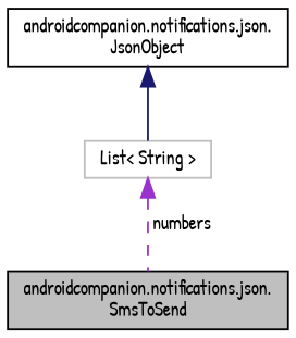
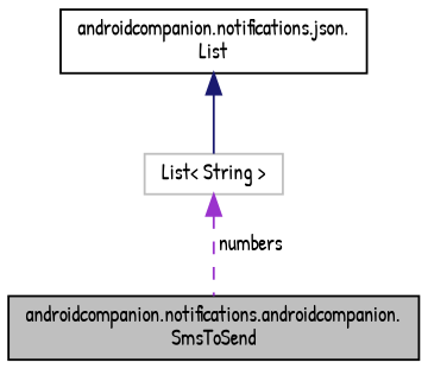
  digraph {
    fontname="Patrick Hand"
    node [color=black fillcolor=white fontname="Patrick Hand" fontsize=10 shape=record style=filled]
    edge [dir=back fontname="Patrick Hand" fontsize=10 labelfontname=Helvetica labelfontsize=10]
-   n1 [fillcolor=grey75 fontcolor=black height=0.2 label="androidcompanion.notifications.json.\lSmsToSend" width=0.4]
-   n2 [height=0.2 label="androidcompanion.notifications.json.\lJsonObject" width=0.4]
+   n1 [fillcolor=grey75 fontcolor=black height=0.2 label="androidcompanion.notifications.androidcompanion.\lSmsToSend" width=0.4]
+   n2 [height=0.2 label="androidcompanion.notifications.json.\lList" width=0.4]
    n3 [color=grey75 height=0.2 label="List\< String \>" width=0.4]
    n2 -> n3 [color=midnightblue style=solid]
    n3 -> n1 [color=darkorchid3 label=" numbers" style=dashed]
  }
